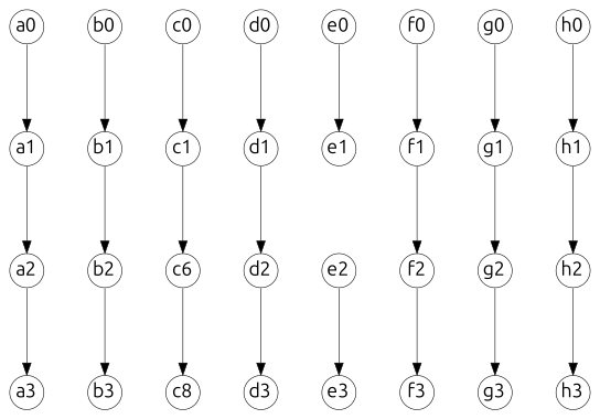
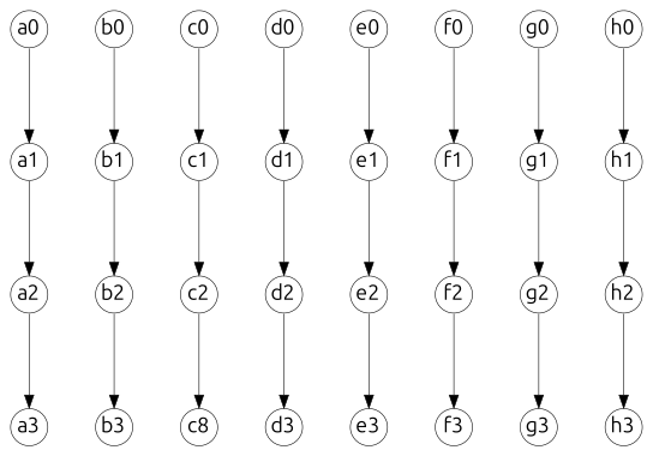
  digraph {
    fontname=Ubuntu
    node [fixedsize=true fontname=Ubuntu fontsize=8 penwidth=0.25 shape=circle]
    edge [arrowsize=0.5 fontname=Ubuntu penwidth=0.25]
    a0 [width=0.2]
    a1 [width=0.2]
    a2 [width=0.2]
    a3 [width=0.2]
    b0 [width=0.2]
    b1 [width=0.2]
    b2 [width=0.2]
    b3 [width=0.2]
    c0 [width=0.2]
    c1 [width=0.2]
-   c2 [width=0.2 label=c6]
+   c2 [width=0.2]
    n12 [label=c8 width=0.2]
    d0 [width=0.2]
    d1 [width=0.2]
    d2 [width=0.2]
    d3 [width=0.2]
    e0 [width=0.2]
    e1 [width=0.2]
    e2 [width=0.2]
    e3 [width=0.2]
    f0 [width=0.2]
    f1 [width=0.2]
    f2 [width=0.2]
    f3 [width=0.2]
    g0 [width=0.2]
    g1 [width=0.2]
    g2 [width=0.2]
    g3 [width=0.2]
    h0 [width=0.2]
    h1 [width=0.2]
    h2 [width=0.2]
    h3 [width=0.2]
    a0 -> a1
    a1 -> a2
    a2 -> a3
    b0 -> b1
    b1 -> b2
    b2 -> b3
    c0 -> c1
    c1 -> c2
    c2 -> n12
    d0 -> d1
    d1 -> d2
    d2 -> d3
    e0 -> e1
+   e1 -> e2
    e2 -> e3
    f0 -> f1
    f1 -> f2
    f2 -> f3
    g0 -> g1
    g1 -> g2
    g2 -> g3
    h0 -> h1
    h1 -> h2
    h2 -> h3
  }
